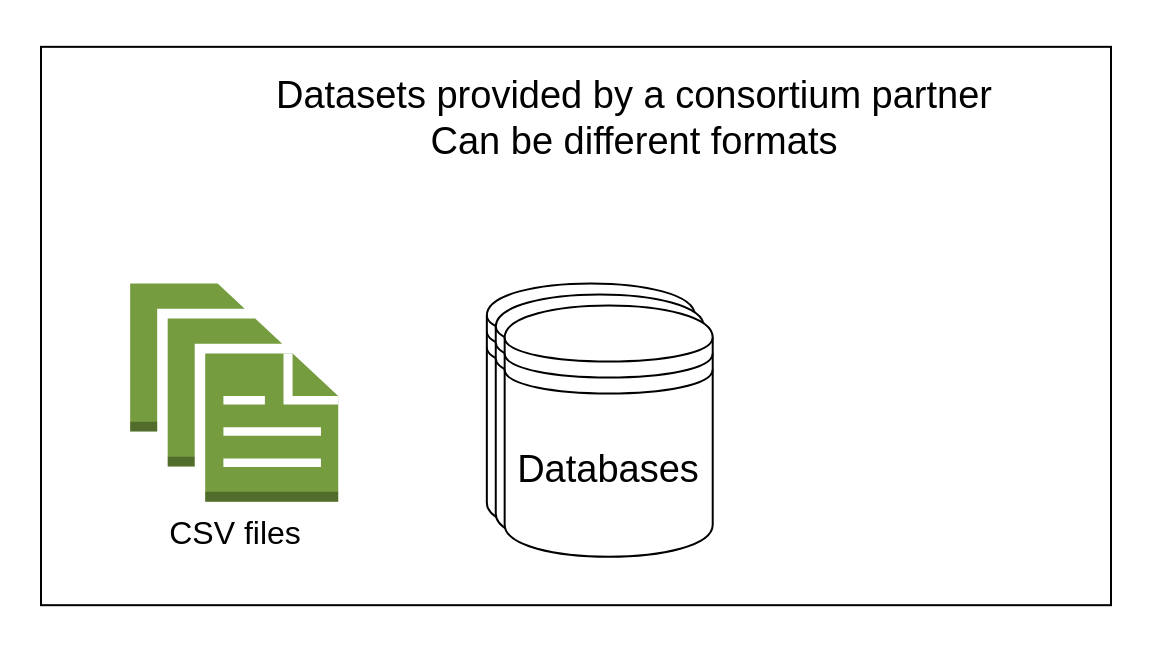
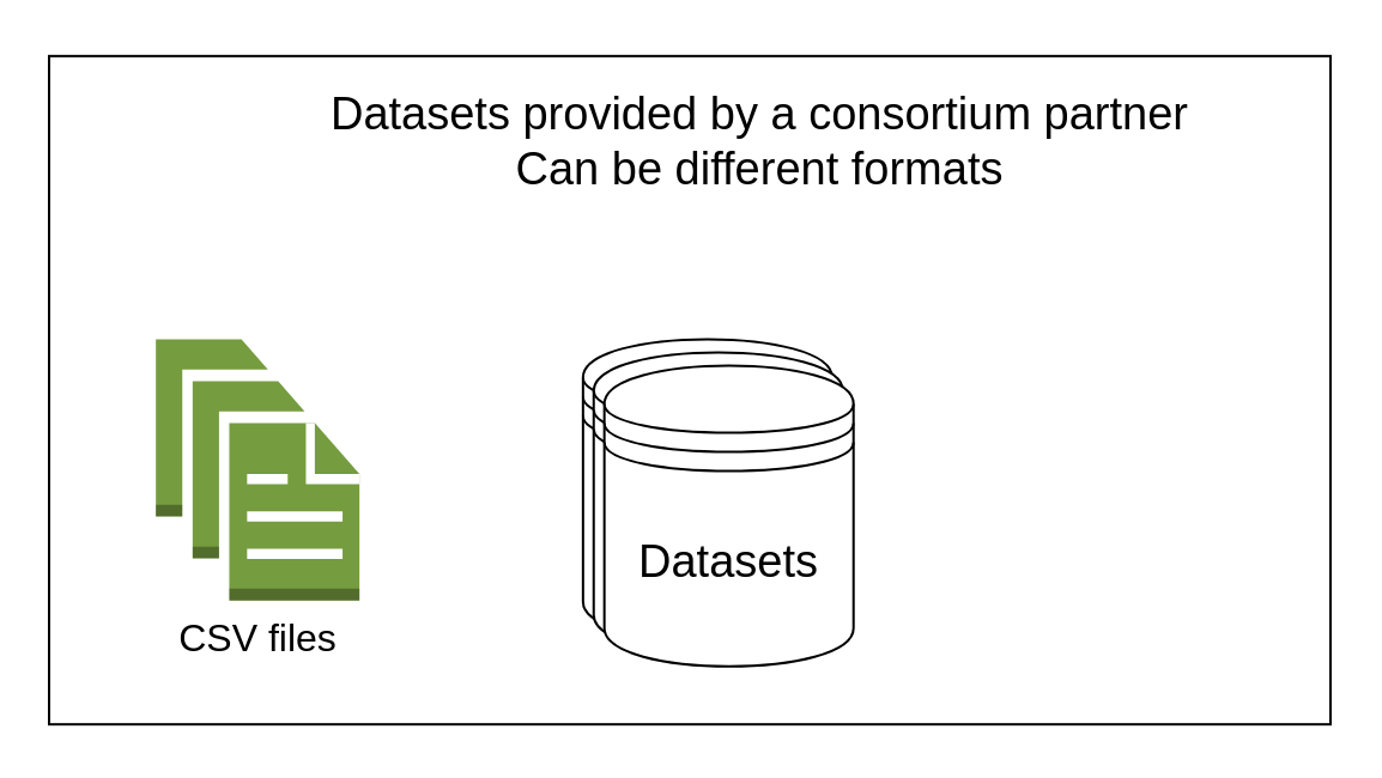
  <mxCell id="0" />
  <mxCell id="1" parent="0" />
  <mxCell id="2" value="" style="group" vertex="1" connectable="0" parent="1"><mxGeometry x="20" y="20" width="535" height="282.09" as="geometry" /></mxCell>
  <mxCell id="3" value="" style="rounded=0;whiteSpace=wrap;html=1;" vertex="1" parent="2"><mxGeometry y="2.917" width="535" height="279.173" as="geometry" /></mxCell>
- <mxCell id="4" value="&lt;font style=&quot;font-size: 16px;&quot;&gt;CSV files&lt;/font&gt;" style="outlineConnect=0;dashed=0;verticalLabelPosition=bottom;verticalAlign=top;align=center;html=1;shape=mxgraph.aws3.documents;fillColor=#759C3E;gradientColor=none;" vertex="1" parent="2"><mxGeometry x="44.583" y="121.203" width="104.028" height="109.115" as="geometry" /></mxCell>
+ <mxCell id="4" value="&lt;font style=&quot;font-size: 16px;&quot;&gt;CSV files&lt;/font&gt;" style="outlineConnect=0;dashed=0;verticalLabelPosition=bottom;verticalAlign=top;align=center;html=1;shape=mxgraph.aws3.documents;fillColor=#759C3E;gradientColor=none;" vertex="1" parent="2"><mxGeometry x="44.583" y="121.203" width="85" height="109.115" as="geometry" /></mxCell>
  <mxCell id="5" value="&lt;font style=&quot;font-size: 19px;&quot;&gt;Datasets provided by a consortium partner&lt;br&gt;Can be different formats&lt;/font&gt;" style="text;html=1;strokeColor=none;fillColor=none;align=center;verticalAlign=middle;whiteSpace=wrap;rounded=0;" vertex="1" parent="2"><mxGeometry x="74.306" width="445.833" height="78.168" as="geometry" /></mxCell>
  <mxCell id="6" value="" style="group" vertex="1" connectable="0" parent="2"><mxGeometry x="222.917" y="121.203" width="112.944" height="136.669" as="geometry" /></mxCell>
  <mxCell id="7" value="" style="shape=datastore;whiteSpace=wrap;html=1;" vertex="1" parent="6"><mxGeometry width="104.028" height="125.628" as="geometry" /></mxCell>
  <mxCell id="8" value="" style="shape=datastore;whiteSpace=wrap;html=1;" vertex="1" parent="6"><mxGeometry x="4.458" y="5.583" width="104.028" height="125.628" as="geometry" /></mxCell>
- <mxCell id="9" value="&lt;font style=&quot;font-size: 19px;&quot;&gt;Databases&lt;/font&gt;" style="shape=datastore;whiteSpace=wrap;html=1;" vertex="1" parent="6"><mxGeometry x="8.917" y="11.041" width="104.028" height="125.628" as="geometry" /></mxCell>
+ <mxCell id="9" value="&lt;font style=&quot;font-size: 19px;&quot;&gt;Datasets&lt;/font&gt;" style="shape=datastore;whiteSpace=wrap;html=1;" vertex="1" parent="6"><mxGeometry x="8.917" y="11.041" width="104.028" height="125.628" as="geometry" /></mxCell>
